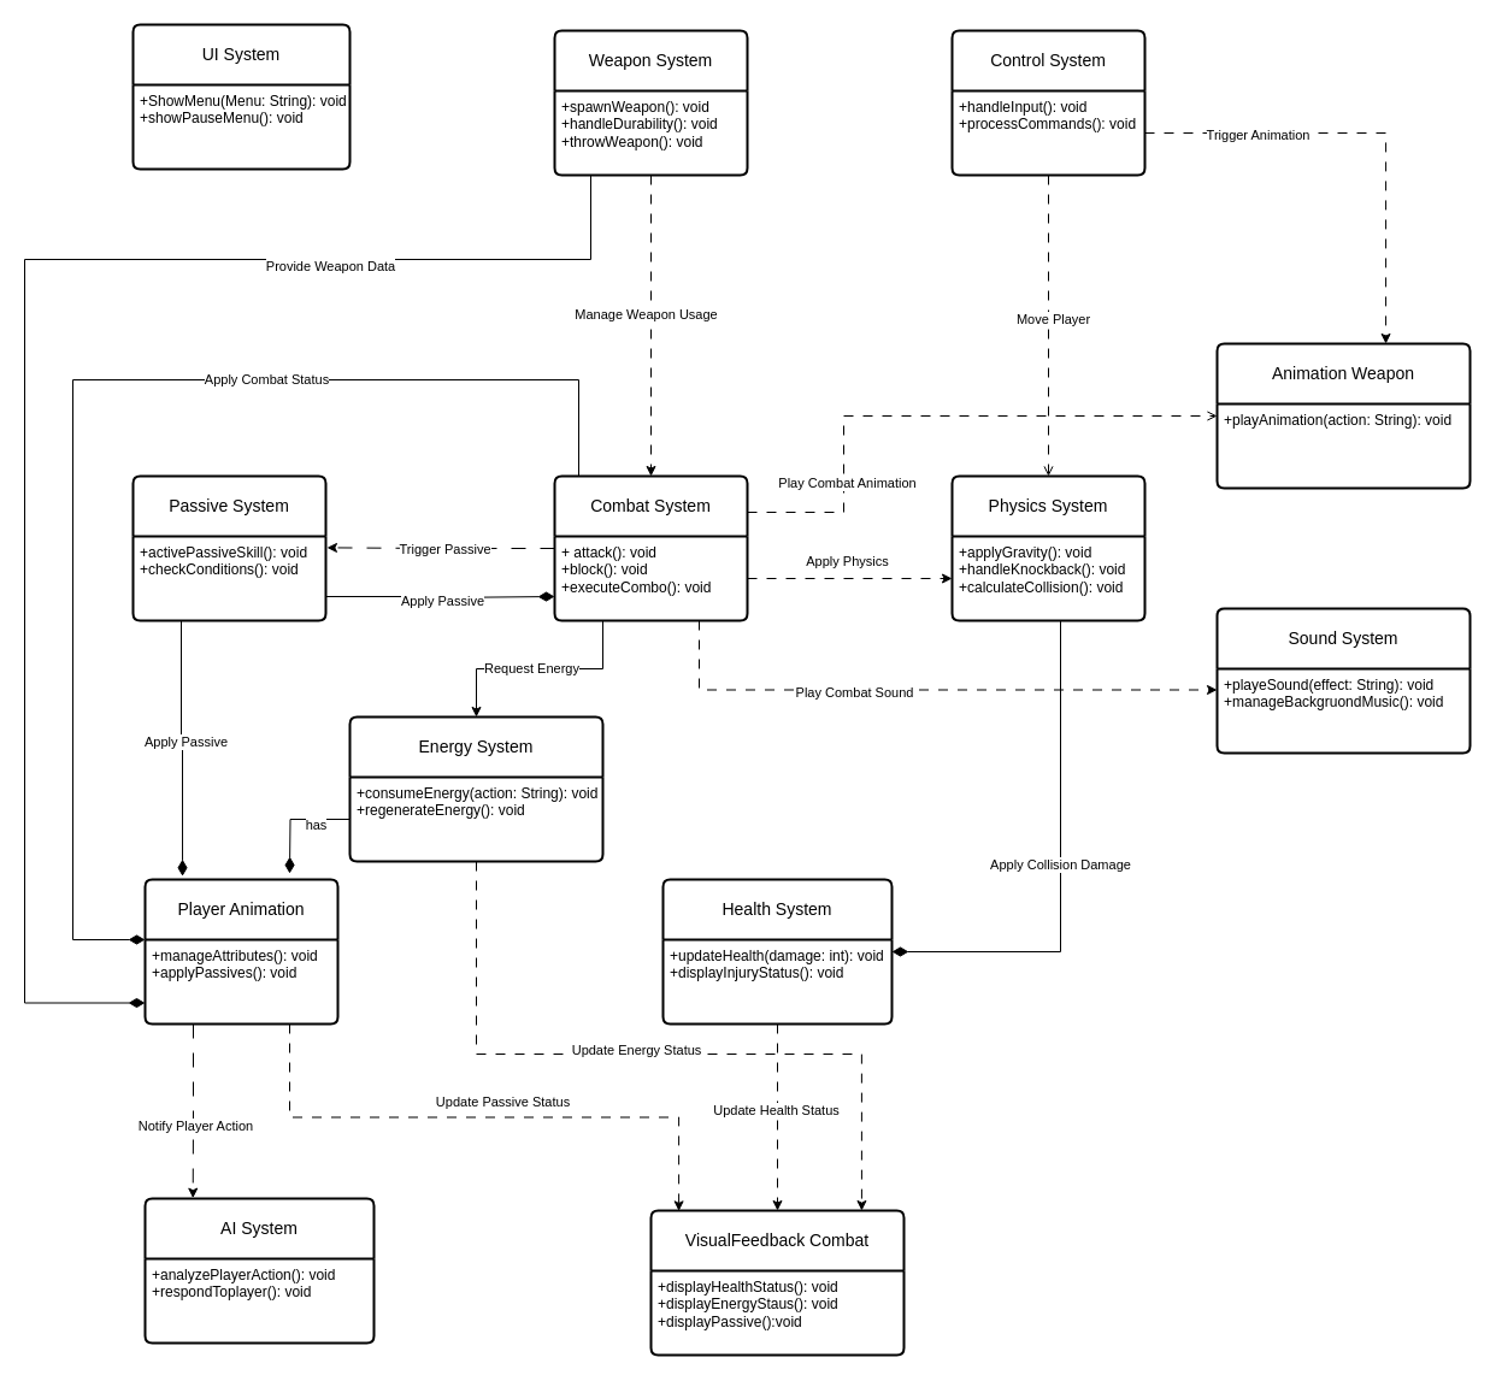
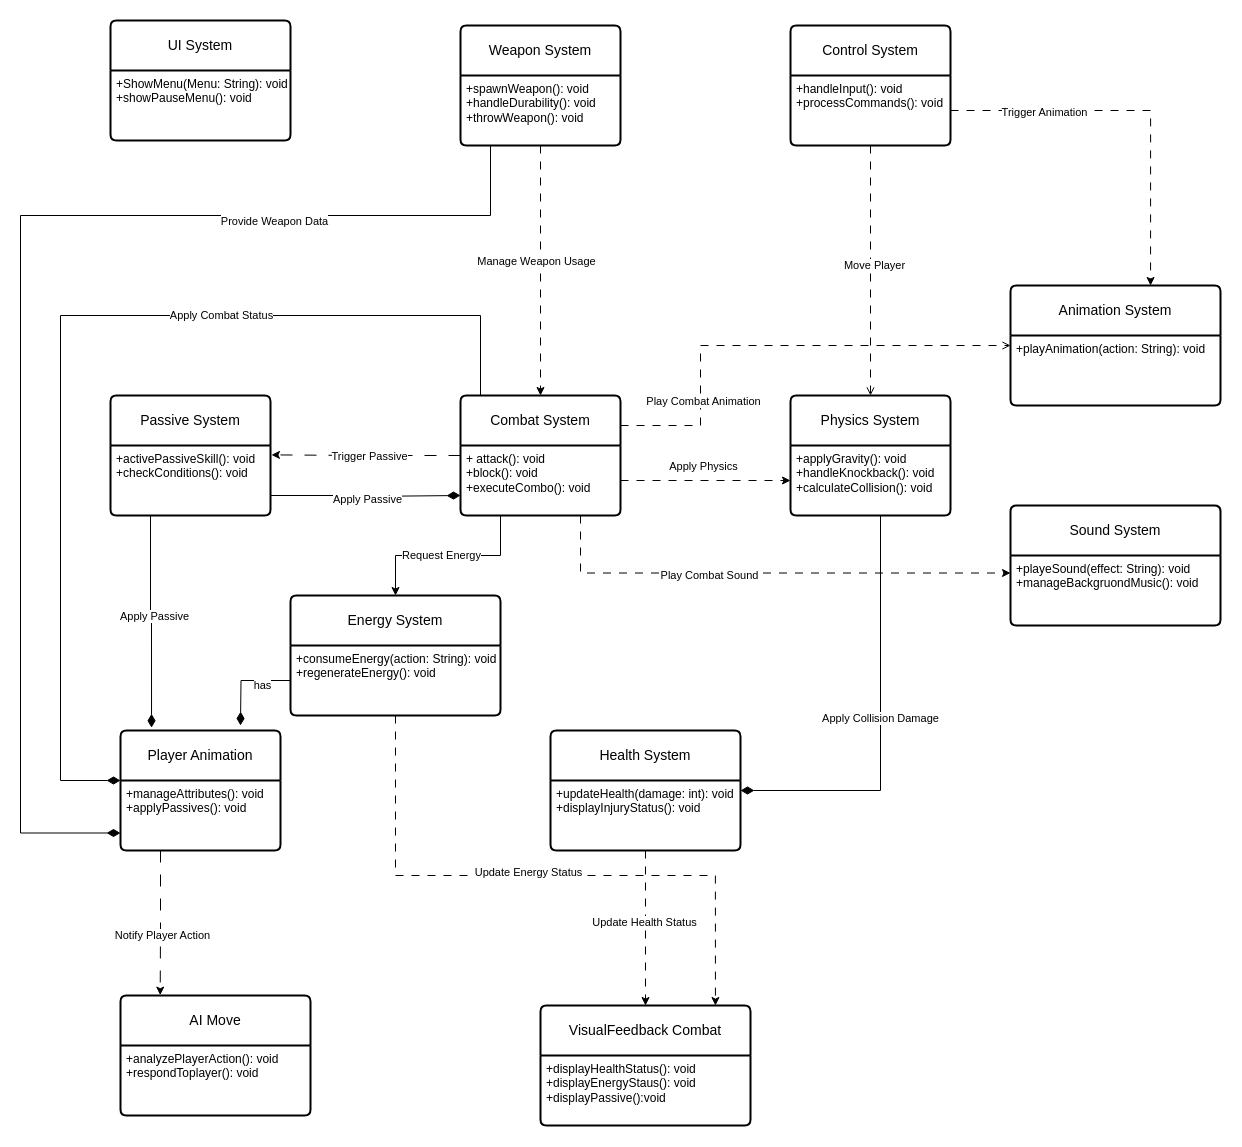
  <mxCell id="0" />
  <mxCell id="1" parent="0" />
  <mxCell id="2" value="Energy System" style="swimlane;childLayout=stackLayout;horizontal=1;startSize=50;horizontalStack=0;rounded=1;fontSize=14;fontStyle=0;strokeWidth=2;resizeParent=0;resizeLast=1;shadow=0;dashed=0;align=center;arcSize=4;whiteSpace=wrap;html=1;" vertex="1" parent="1"><mxGeometry x="290" y="595" width="210" height="120" as="geometry"><mxRectangle x="1980" y="640" width="80" height="50" as="alternateBounds" /></mxGeometry></mxCell>
  <mxCell id="3" value="+consumeEnergy(action: String): void&lt;br&gt;+regenerateEnergy&lt;span style=&quot;background-color: initial;&quot;&gt;(): void&lt;/span&gt;" style="align=left;strokeColor=none;fillColor=none;spacingLeft=4;fontSize=12;verticalAlign=top;resizable=0;rotatable=0;part=1;html=1;" vertex="1" parent="2"><mxGeometry y="50" width="210" height="70" as="geometry" /></mxCell>
  <mxCell id="4" value="Player Animation" style="swimlane;childLayout=stackLayout;horizontal=1;startSize=50;horizontalStack=0;rounded=1;fontSize=14;fontStyle=0;strokeWidth=2;resizeParent=0;resizeLast=1;shadow=0;dashed=0;align=center;arcSize=4;whiteSpace=wrap;html=1;" vertex="1" parent="1"><mxGeometry x="120" y="730" width="160" height="120" as="geometry"><mxRectangle x="1980" y="640" width="80" height="50" as="alternateBounds" /></mxGeometry></mxCell>
  <mxCell id="5" value="+manageAttributes(): void&lt;br&gt;+applyPassives(): void" style="align=left;strokeColor=none;fillColor=none;spacingLeft=4;fontSize=12;verticalAlign=top;resizable=0;rotatable=0;part=1;html=1;" vertex="1" parent="4"><mxGeometry y="50" width="160" height="70" as="geometry" /></mxCell>
  <mxCell id="6" value="Passive System" style="swimlane;childLayout=stackLayout;horizontal=1;startSize=50;horizontalStack=0;rounded=1;fontSize=14;fontStyle=0;strokeWidth=2;resizeParent=0;resizeLast=1;shadow=0;dashed=0;align=center;arcSize=4;whiteSpace=wrap;html=1;" vertex="1" parent="1"><mxGeometry x="110" y="395" width="160" height="120" as="geometry"><mxRectangle x="1980" y="640" width="80" height="50" as="alternateBounds" /></mxGeometry></mxCell>
  <mxCell id="7" value="+activePassiveSkill(): void&lt;br&gt;+checkConditions(): void" style="align=left;strokeColor=none;fillColor=none;spacingLeft=4;fontSize=12;verticalAlign=top;resizable=0;rotatable=0;part=1;html=1;" vertex="1" parent="6"><mxGeometry y="50" width="160" height="70" as="geometry" /></mxCell>
  <mxCell id="8" style="edgeStyle=orthogonalEdgeStyle;rounded=0;orthogonalLoop=1;jettySize=auto;html=1;exitX=1;exitY=0.25;exitDx=0;exitDy=0;entryX=0;entryY=0.5;entryDx=0;entryDy=0;dashed=1;dashPattern=8 8;endArrow=open;" edge="1" parent="1" source="12" target="16"><mxGeometry relative="1" as="geometry"><Array as="points"><mxPoint x="700" y="425" /><mxPoint x="700" y="345" /></Array></mxGeometry></mxCell>
  <mxCell id="9" value="Play Combat Animation" style="edgeLabel;html=1;align=center;verticalAlign=middle;resizable=0;points=[];" vertex="1" connectable="0" parent="8"><mxGeometry x="-0.553" y="-2" relative="1" as="geometry"><mxPoint as="offset" /></mxGeometry></mxCell>
  <mxCell id="10" style="edgeStyle=orthogonalEdgeStyle;rounded=0;orthogonalLoop=1;jettySize=auto;html=1;entryX=0;entryY=0;entryDx=0;entryDy=0;endArrow=diamondThin;endFill=1;endSize=11;" edge="1" parent="1" source="12" target="5"><mxGeometry relative="1" as="geometry"><Array as="points"><mxPoint x="480" y="315" /><mxPoint x="60" y="315" /><mxPoint x="60" y="780" /></Array></mxGeometry></mxCell>
  <mxCell id="11" value="Apply Combat Status" style="edgeLabel;html=1;align=center;verticalAlign=middle;resizable=0;points=[];" vertex="1" connectable="0" parent="10"><mxGeometry x="-0.337" y="-1" relative="1" as="geometry"><mxPoint as="offset" /></mxGeometry></mxCell>
  <mxCell id="12" value="Combat System" style="swimlane;childLayout=stackLayout;horizontal=1;startSize=50;horizontalStack=0;rounded=1;fontSize=14;fontStyle=0;strokeWidth=2;resizeParent=0;resizeLast=1;shadow=0;dashed=0;align=center;arcSize=4;whiteSpace=wrap;html=1;" vertex="1" parent="1"><mxGeometry x="460" y="395" width="160" height="120" as="geometry"><mxRectangle x="1980" y="640" width="80" height="50" as="alternateBounds" /></mxGeometry></mxCell>
  <mxCell id="13" value="+ attack(): void&lt;br&gt;+block(): void&lt;br&gt;+executeCombo(): void" style="align=left;strokeColor=none;fillColor=none;spacingLeft=4;fontSize=12;verticalAlign=top;resizable=0;rotatable=0;part=1;html=1;" vertex="1" parent="12"><mxGeometry y="50" width="160" height="70" as="geometry" /></mxCell>
  <mxCell id="14" value="VisualFeedback Combat" style="swimlane;childLayout=stackLayout;horizontal=1;startSize=50;horizontalStack=0;rounded=1;fontSize=14;fontStyle=0;strokeWidth=2;resizeParent=0;resizeLast=1;shadow=0;dashed=0;align=center;arcSize=4;whiteSpace=wrap;html=1;" vertex="1" parent="1"><mxGeometry x="540" y="1005" width="210" height="120" as="geometry"><mxRectangle x="1980" y="640" width="80" height="50" as="alternateBounds" /></mxGeometry></mxCell>
  <mxCell id="15" value="+displayHealthStatus(): void&lt;br&gt;+displayEnergyStaus(): void&lt;div&gt;+displayPassive():void&lt;/div&gt;" style="align=left;strokeColor=none;fillColor=none;spacingLeft=4;fontSize=12;verticalAlign=top;resizable=0;rotatable=0;part=1;html=1;" vertex="1" parent="14"><mxGeometry y="50" width="210" height="70" as="geometry" /></mxCell>
- <mxCell id="16" value="Animation Weapon" style="swimlane;childLayout=stackLayout;horizontal=1;startSize=50;horizontalStack=0;rounded=1;fontSize=14;fontStyle=0;strokeWidth=2;resizeParent=0;resizeLast=1;shadow=0;dashed=0;align=center;arcSize=4;whiteSpace=wrap;html=1;" vertex="1" parent="1"><mxGeometry x="1010" y="285" width="210" height="120" as="geometry"><mxRectangle x="1980" y="640" width="80" height="50" as="alternateBounds" /></mxGeometry></mxCell>
+ <mxCell id="16" value="Animation System" style="swimlane;childLayout=stackLayout;horizontal=1;startSize=50;horizontalStack=0;rounded=1;fontSize=14;fontStyle=0;strokeWidth=2;resizeParent=0;resizeLast=1;shadow=0;dashed=0;align=center;arcSize=4;whiteSpace=wrap;html=1;" vertex="1" parent="1"><mxGeometry x="1010" y="285" width="210" height="120" as="geometry"><mxRectangle x="1980" y="640" width="80" height="50" as="alternateBounds" /></mxGeometry></mxCell>
  <mxCell id="17" value="+playAnimation(action: String): void" style="align=left;strokeColor=none;fillColor=none;spacingLeft=4;fontSize=12;verticalAlign=top;resizable=0;rotatable=0;part=1;html=1;" vertex="1" parent="16"><mxGeometry y="50" width="210" height="70" as="geometry" /></mxCell>
  <mxCell id="18" value="UI System" style="swimlane;childLayout=stackLayout;horizontal=1;startSize=50;horizontalStack=0;rounded=1;fontSize=14;fontStyle=0;strokeWidth=2;resizeParent=0;resizeLast=1;shadow=0;dashed=0;align=center;arcSize=4;whiteSpace=wrap;html=1;" vertex="1" parent="1"><mxGeometry x="110" y="20" width="180" height="120" as="geometry"><mxRectangle x="1980" y="640" width="80" height="50" as="alternateBounds" /></mxGeometry></mxCell>
  <mxCell id="19" value="+ShowMenu(Menu: String): void&lt;br&gt;+showPauseMenu(): void&lt;div&gt;&lt;br/&gt;&lt;/div&gt;" style="align=left;strokeColor=none;fillColor=none;spacingLeft=4;fontSize=12;verticalAlign=top;resizable=0;rotatable=0;part=1;html=1;" vertex="1" parent="18"><mxGeometry y="50" width="180" height="70" as="geometry" /></mxCell>
  <mxCell id="20" value="Control System" style="swimlane;childLayout=stackLayout;horizontal=1;startSize=50;horizontalStack=0;rounded=1;fontSize=14;fontStyle=0;strokeWidth=2;resizeParent=0;resizeLast=1;shadow=0;dashed=0;align=center;arcSize=4;whiteSpace=wrap;html=1;" vertex="1" parent="1"><mxGeometry x="790" y="25" width="160" height="120" as="geometry"><mxRectangle x="1980" y="640" width="80" height="50" as="alternateBounds" /></mxGeometry></mxCell>
  <mxCell id="21" value="+handleInput(): void&lt;br&gt;+processCommands(): void&lt;div&gt;&lt;br/&gt;&lt;/div&gt;" style="align=left;strokeColor=none;fillColor=none;spacingLeft=4;fontSize=12;verticalAlign=top;resizable=0;rotatable=0;part=1;html=1;" vertex="1" parent="20"><mxGeometry y="50" width="160" height="70" as="geometry" /></mxCell>
- <mxCell id="22" value="AI System" style="swimlane;childLayout=stackLayout;horizontal=1;startSize=50;horizontalStack=0;rounded=1;fontSize=14;fontStyle=0;strokeWidth=2;resizeParent=0;resizeLast=1;shadow=0;dashed=0;align=center;arcSize=4;whiteSpace=wrap;html=1;" vertex="1" parent="1"><mxGeometry x="120" y="995" width="190" height="120" as="geometry"><mxRectangle x="1980" y="640" width="80" height="50" as="alternateBounds" /></mxGeometry></mxCell>
+ <mxCell id="22" value="AI Move" style="swimlane;childLayout=stackLayout;horizontal=1;startSize=50;horizontalStack=0;rounded=1;fontSize=14;fontStyle=0;strokeWidth=2;resizeParent=0;resizeLast=1;shadow=0;dashed=0;align=center;arcSize=4;whiteSpace=wrap;html=1;" vertex="1" parent="1"><mxGeometry x="120" y="995" width="190" height="120" as="geometry"><mxRectangle x="1980" y="640" width="80" height="50" as="alternateBounds" /></mxGeometry></mxCell>
  <mxCell id="23" value="+analyzePlayerAction(): void&lt;br&gt;+respondToplayer(): void" style="align=left;strokeColor=none;fillColor=none;spacingLeft=4;fontSize=12;verticalAlign=top;resizable=0;rotatable=0;part=1;html=1;" vertex="1" parent="22"><mxGeometry y="50" width="190" height="70" as="geometry" /></mxCell>
  <mxCell id="24" value="Sound System" style="swimlane;childLayout=stackLayout;horizontal=1;startSize=50;horizontalStack=0;rounded=1;fontSize=14;fontStyle=0;strokeWidth=2;resizeParent=0;resizeLast=1;shadow=0;dashed=0;align=center;arcSize=4;whiteSpace=wrap;html=1;" vertex="1" parent="1"><mxGeometry x="1010" y="505" width="210" height="120" as="geometry"><mxRectangle x="1980" y="640" width="80" height="50" as="alternateBounds" /></mxGeometry></mxCell>
  <mxCell id="25" value="+playeSound(effect: String): void&lt;br&gt;+manageBackgruondMusic(): void&lt;div&gt;&lt;br&gt;&lt;/div&gt;" style="align=left;strokeColor=none;fillColor=none;spacingLeft=4;fontSize=12;verticalAlign=top;resizable=0;rotatable=0;part=1;html=1;" vertex="1" parent="24"><mxGeometry y="50" width="210" height="70" as="geometry" /></mxCell>
  <mxCell id="26" value="Weapon System" style="swimlane;childLayout=stackLayout;horizontal=1;startSize=50;horizontalStack=0;rounded=1;fontSize=14;fontStyle=0;strokeWidth=2;resizeParent=0;resizeLast=1;shadow=0;dashed=0;align=center;arcSize=4;whiteSpace=wrap;html=1;" vertex="1" parent="1"><mxGeometry x="460" y="25" width="160" height="120" as="geometry"><mxRectangle x="1980" y="640" width="80" height="50" as="alternateBounds" /></mxGeometry></mxCell>
  <mxCell id="27" value="+spawnWeapon(): void&lt;br&gt;+handleDurability(): void&lt;br&gt;+throwWeapon(): void" style="align=left;strokeColor=none;fillColor=none;spacingLeft=4;fontSize=12;verticalAlign=top;resizable=0;rotatable=0;part=1;html=1;" vertex="1" parent="26"><mxGeometry y="50" width="160" height="70" as="geometry" /></mxCell>
  <mxCell id="28" value="Physics System" style="swimlane;childLayout=stackLayout;horizontal=1;startSize=50;horizontalStack=0;rounded=1;fontSize=14;fontStyle=0;strokeWidth=2;resizeParent=0;resizeLast=1;shadow=0;dashed=0;align=center;arcSize=4;whiteSpace=wrap;html=1;" vertex="1" parent="1"><mxGeometry x="790" y="395" width="160" height="120" as="geometry"><mxRectangle x="1980" y="640" width="80" height="50" as="alternateBounds" /></mxGeometry></mxCell>
  <mxCell id="29" value="+applyGravity(): void&lt;br&gt;+handleKnockback(): void&lt;br&gt;+calculateCollision(): void" style="align=left;strokeColor=none;fillColor=none;spacingLeft=4;fontSize=12;verticalAlign=top;resizable=0;rotatable=0;part=1;html=1;" vertex="1" parent="28"><mxGeometry y="50" width="160" height="70" as="geometry" /></mxCell>
  <mxCell id="30" value="&lt;p style=&quot;line-height: 50%;&quot;&gt;&lt;br&gt;&lt;/p&gt;" style="edgeStyle=orthogonalEdgeStyle;rounded=0;orthogonalLoop=1;jettySize=auto;html=1;entryX=0;entryY=0.5;entryDx=0;entryDy=0;horizontal=0;labelPosition=center;verticalLabelPosition=middle;align=center;verticalAlign=middle;textDirection=ltr;dashed=1;dashPattern=8 8;" edge="1" parent="1" source="13" target="29"><mxGeometry relative="1" as="geometry" /></mxCell>
  <mxCell id="31" value="Apply Physics" style="edgeLabel;html=1;align=center;verticalAlign=middle;resizable=0;points=[];" vertex="1" connectable="0" parent="30"><mxGeometry x="-0.038" y="13" relative="1" as="geometry"><mxPoint y="-2" as="offset" /></mxGeometry></mxCell>
  <mxCell id="32" style="edgeStyle=orthogonalEdgeStyle;rounded=0;orthogonalLoop=1;jettySize=auto;html=1;dashed=1;dashPattern=8 8;" edge="1" parent="1" source="51" target="14"><mxGeometry relative="1" as="geometry" /></mxCell>
  <mxCell id="33" value="Update Health Status" style="edgeLabel;html=1;align=center;verticalAlign=middle;resizable=0;points=[];" vertex="1" connectable="0" parent="32"><mxGeometry x="-0.091" y="-2" relative="1" as="geometry"><mxPoint y="1" as="offset" /></mxGeometry></mxCell>
  <mxCell id="34" style="edgeStyle=orthogonalEdgeStyle;rounded=0;orthogonalLoop=1;jettySize=auto;html=1;endArrow=diamondThin;endFill=1;endSize=11;" edge="1" parent="1" source="6"><mxGeometry relative="1" as="geometry"><mxPoint x="460" y="495" as="targetPoint" /><Array as="points"><mxPoint x="360" y="495" /><mxPoint x="460" y="496" /></Array></mxGeometry></mxCell>
  <mxCell id="35" value="Apply Passive" style="edgeLabel;html=1;align=center;verticalAlign=middle;resizable=0;points=[];" vertex="1" connectable="0" parent="34"><mxGeometry x="0.02" y="-3" relative="1" as="geometry"><mxPoint as="offset" /></mxGeometry></mxCell>
  <mxCell id="36" style="edgeStyle=orthogonalEdgeStyle;rounded=0;orthogonalLoop=1;jettySize=auto;html=1;entryX=0.5;entryY=0;entryDx=0;entryDy=0;dashed=1;dashPattern=8 8;" edge="1" parent="1" source="27" target="12"><mxGeometry relative="1" as="geometry" /></mxCell>
  <mxCell id="37" value="Manage Weapon Usage" style="edgeLabel;html=1;align=center;verticalAlign=middle;resizable=0;points=[];" vertex="1" connectable="0" parent="36"><mxGeometry x="-0.077" y="-5" relative="1" as="geometry"><mxPoint as="offset" /></mxGeometry></mxCell>
  <mxCell id="38" style="edgeStyle=orthogonalEdgeStyle;rounded=0;orthogonalLoop=1;jettySize=auto;html=1;entryX=0.5;entryY=0;entryDx=0;entryDy=0;dashed=1;dashPattern=8 8;endArrow=open;" edge="1" parent="1" source="21" target="28"><mxGeometry relative="1" as="geometry" /></mxCell>
  <mxCell id="39" value="Move Player" style="edgeLabel;html=1;align=center;verticalAlign=middle;resizable=0;points=[];" vertex="1" connectable="0" parent="38"><mxGeometry x="-0.051" y="3" relative="1" as="geometry"><mxPoint as="offset" /></mxGeometry></mxCell>
  <mxCell id="40" style="edgeStyle=orthogonalEdgeStyle;rounded=0;orthogonalLoop=1;jettySize=auto;html=1;entryX=0.833;entryY=0;entryDx=0;entryDy=0;entryPerimeter=0;dashed=1;dashPattern=8 8;" edge="1" parent="1" source="3" target="14"><mxGeometry relative="1" as="geometry"><Array as="points"><mxPoint x="395" y="875" /><mxPoint x="715" y="875" /></Array></mxGeometry></mxCell>
  <mxCell id="41" value="Update Energy Status" style="edgeLabel;html=1;align=center;verticalAlign=middle;resizable=0;points=[];" vertex="1" connectable="0" parent="40"><mxGeometry x="-0.044" y="-3" relative="1" as="geometry"><mxPoint y="-7" as="offset" /></mxGeometry></mxCell>
- <mxCell id="42" style="edgeStyle=orthogonalEdgeStyle;rounded=0;orthogonalLoop=1;jettySize=auto;html=1;exitX=0.75;exitY=1;exitDx=0;exitDy=0;entryX=0.11;entryY=0.003;entryDx=0;entryDy=0;entryPerimeter=0;dashed=1;dashPattern=8 8;" edge="1" parent="1" source="5" target="14"><mxGeometry relative="1" as="geometry" /></mxCell>
- <mxCell id="43" value="Update Passive Status" style="edgeLabel;html=1;align=center;verticalAlign=middle;resizable=0;points=[];" vertex="1" connectable="0" parent="42"><mxGeometry x="0.143" y="-3" relative="1" as="geometry"><mxPoint x="-19" y="-16" as="offset" /></mxGeometry></mxCell>
  <mxCell id="44" style="edgeStyle=orthogonalEdgeStyle;rounded=0;orthogonalLoop=1;jettySize=auto;html=1;exitX=0.25;exitY=1;exitDx=0;exitDy=0;entryX=0.209;entryY=-0.003;entryDx=0;entryDy=0;entryPerimeter=0;dashed=1;dashPattern=12 12;" edge="1" parent="1" source="5" target="22"><mxGeometry relative="1" as="geometry" /></mxCell>
  <mxCell id="45" value="Notify Player Action" style="edgeLabel;html=1;align=center;verticalAlign=middle;resizable=0;points=[];" vertex="1" connectable="0" parent="44"><mxGeometry x="0.17" y="2" relative="1" as="geometry"><mxPoint as="offset" /></mxGeometry></mxCell>
  <mxCell id="46" style="edgeStyle=orthogonalEdgeStyle;rounded=0;orthogonalLoop=1;jettySize=auto;html=1;exitX=0.25;exitY=1;exitDx=0;exitDy=0;entryX=0;entryY=0.25;entryDx=0;entryDy=0;dashed=1;dashPattern=8 8;" edge="1" parent="1" source="13" target="25"><mxGeometry relative="1" as="geometry"><Array as="points"><mxPoint x="580" y="515" /><mxPoint x="580" y="572" /></Array></mxGeometry></mxCell>
  <mxCell id="47" value="Play Combat Sound" style="edgeLabel;html=1;align=center;verticalAlign=middle;resizable=0;points=[];" vertex="1" connectable="0" parent="46"><mxGeometry x="-0.064" y="-2" relative="1" as="geometry"><mxPoint as="offset" /></mxGeometry></mxCell>
  <mxCell id="48" value="" style="edgeStyle=orthogonalEdgeStyle;rounded=0;orthogonalLoop=1;jettySize=auto;html=1;endArrow=diamondThin;endFill=1;endSize=11;" edge="1" parent="1" source="29" target="50"><mxGeometry relative="1" as="geometry"><mxPoint x="640" y="755" as="targetPoint" /><Array as="points"><mxPoint x="880" y="790" /></Array><mxPoint x="870" y="515" as="sourcePoint" /></mxGeometry></mxCell>
  <mxCell id="49" value="Apply Collision Damage" style="edgeLabel;html=1;align=center;verticalAlign=middle;resizable=0;points=[];" vertex="1" connectable="0" parent="48"><mxGeometry x="-0.027" y="-1" relative="1" as="geometry"><mxPoint as="offset" /></mxGeometry></mxCell>
  <mxCell id="50" value="Health System" style="swimlane;childLayout=stackLayout;horizontal=1;startSize=50;horizontalStack=0;rounded=1;fontSize=14;fontStyle=0;strokeWidth=2;resizeParent=0;resizeLast=1;shadow=0;dashed=0;align=center;arcSize=4;whiteSpace=wrap;html=1;" vertex="1" parent="1"><mxGeometry x="550" y="730" width="190" height="120" as="geometry"><mxRectangle x="1980" y="640" width="80" height="50" as="alternateBounds" /></mxGeometry></mxCell>
  <mxCell id="51" value="+updateHealth(damage: int): void&lt;br&gt;+displayInjuryStatus(): void" style="align=left;strokeColor=none;fillColor=none;spacingLeft=4;fontSize=12;verticalAlign=top;resizable=0;rotatable=0;part=1;html=1;" vertex="1" parent="50"><mxGeometry y="50" width="190" height="70" as="geometry" /></mxCell>
  <mxCell id="52" style="edgeStyle=orthogonalEdgeStyle;rounded=0;orthogonalLoop=1;jettySize=auto;html=1;exitX=0.25;exitY=1;exitDx=0;exitDy=0;entryX=0.5;entryY=0;entryDx=0;entryDy=0;" edge="1" parent="1" source="13" target="2"><mxGeometry relative="1" as="geometry" /></mxCell>
  <mxCell id="53" value="Request Energy" style="edgeLabel;html=1;align=center;verticalAlign=middle;resizable=0;points=[];" vertex="1" connectable="0" parent="52"><mxGeometry x="0.081" y="-1" relative="1" as="geometry"><mxPoint as="offset" /></mxGeometry></mxCell>
  <mxCell id="54" style="edgeStyle=orthogonalEdgeStyle;rounded=0;orthogonalLoop=1;jettySize=auto;html=1;endArrow=diamondThin;endFill=1;endSize=11;" edge="1" parent="1" source="3"><mxGeometry relative="1" as="geometry"><mxPoint x="240" y="725" as="targetPoint" /></mxGeometry></mxCell>
  <mxCell id="55" value="has" style="edgeLabel;html=1;align=center;verticalAlign=middle;resizable=0;points=[];" vertex="1" connectable="0" parent="54"><mxGeometry x="-0.396" y="4" relative="1" as="geometry"><mxPoint as="offset" /></mxGeometry></mxCell>
  <mxCell id="56" style="edgeStyle=orthogonalEdgeStyle;rounded=0;orthogonalLoop=1;jettySize=auto;html=1;entryX=0;entryY=0.75;entryDx=0;entryDy=0;endArrow=diamondThin;endFill=1;endSize=11;" edge="1" parent="1" source="27" target="5"><mxGeometry relative="1" as="geometry"><Array as="points"><mxPoint x="490" y="215" /><mxPoint x="20" y="215" /><mxPoint x="20" y="832" /></Array></mxGeometry></mxCell>
  <mxCell id="57" value="Provide Weapon Data" style="edgeLabel;html=1;align=center;verticalAlign=middle;resizable=0;points=[];" vertex="1" connectable="0" parent="56"><mxGeometry x="-0.543" y="5" relative="1" as="geometry"><mxPoint as="offset" /></mxGeometry></mxCell>
  <mxCell id="58" style="edgeStyle=orthogonalEdgeStyle;rounded=0;orthogonalLoop=1;jettySize=auto;html=1;entryX=1.006;entryY=0.134;entryDx=0;entryDy=0;entryPerimeter=0;dashed=1;dashPattern=12 12;" edge="1" parent="1" source="12" target="7"><mxGeometry relative="1" as="geometry" /></mxCell>
  <mxCell id="59" value="Trigger Passive" style="edgeLabel;html=1;align=center;verticalAlign=middle;resizable=0;points=[];" vertex="1" connectable="0" parent="58"><mxGeometry x="-0.025" relative="1" as="geometry"><mxPoint as="offset" /></mxGeometry></mxCell>
  <mxCell id="60" style="edgeStyle=orthogonalEdgeStyle;rounded=0;orthogonalLoop=1;jettySize=auto;html=1;exitX=0.25;exitY=1;exitDx=0;exitDy=0;entryX=0.194;entryY=-0.023;entryDx=0;entryDy=0;entryPerimeter=0;endArrow=diamondThin;endFill=1;endSize=11;" edge="1" parent="1" source="7" target="4"><mxGeometry relative="1" as="geometry" /></mxCell>
  <mxCell id="61" value="Apply Passive" style="edgeLabel;html=1;align=center;verticalAlign=middle;resizable=0;points=[];" vertex="1" connectable="0" parent="60"><mxGeometry x="-0.068" y="3" relative="1" as="geometry"><mxPoint y="1" as="offset" /></mxGeometry></mxCell>
  <mxCell id="62" style="edgeStyle=orthogonalEdgeStyle;rounded=0;orthogonalLoop=1;jettySize=auto;html=1;entryX=0.667;entryY=0;entryDx=0;entryDy=0;entryPerimeter=0;dashed=1;dashPattern=8 8;" edge="1" parent="1" source="21" target="16"><mxGeometry relative="1" as="geometry" /></mxCell>
  <mxCell id="63" value="Trigger Animation" style="edgeLabel;html=1;align=center;verticalAlign=middle;resizable=0;points=[];" vertex="1" connectable="0" parent="62"><mxGeometry x="-0.504" y="-1" relative="1" as="geometry"><mxPoint as="offset" /></mxGeometry></mxCell>
